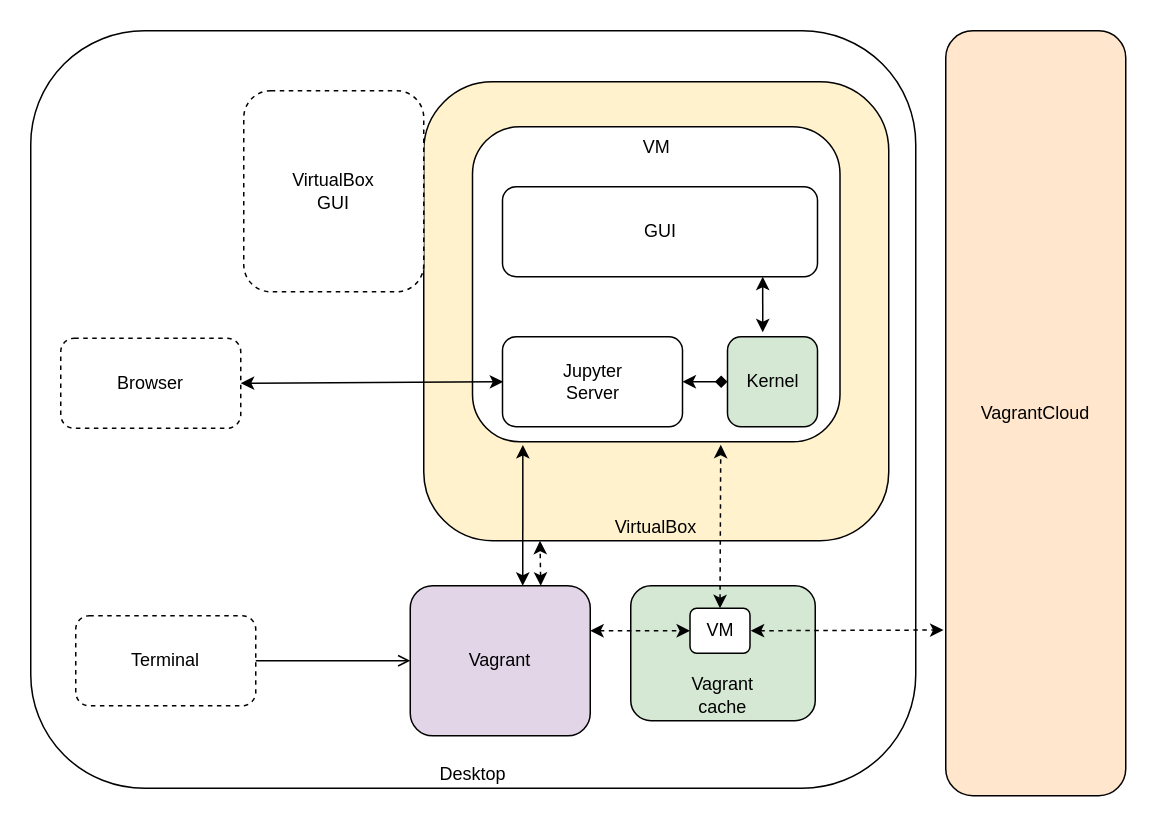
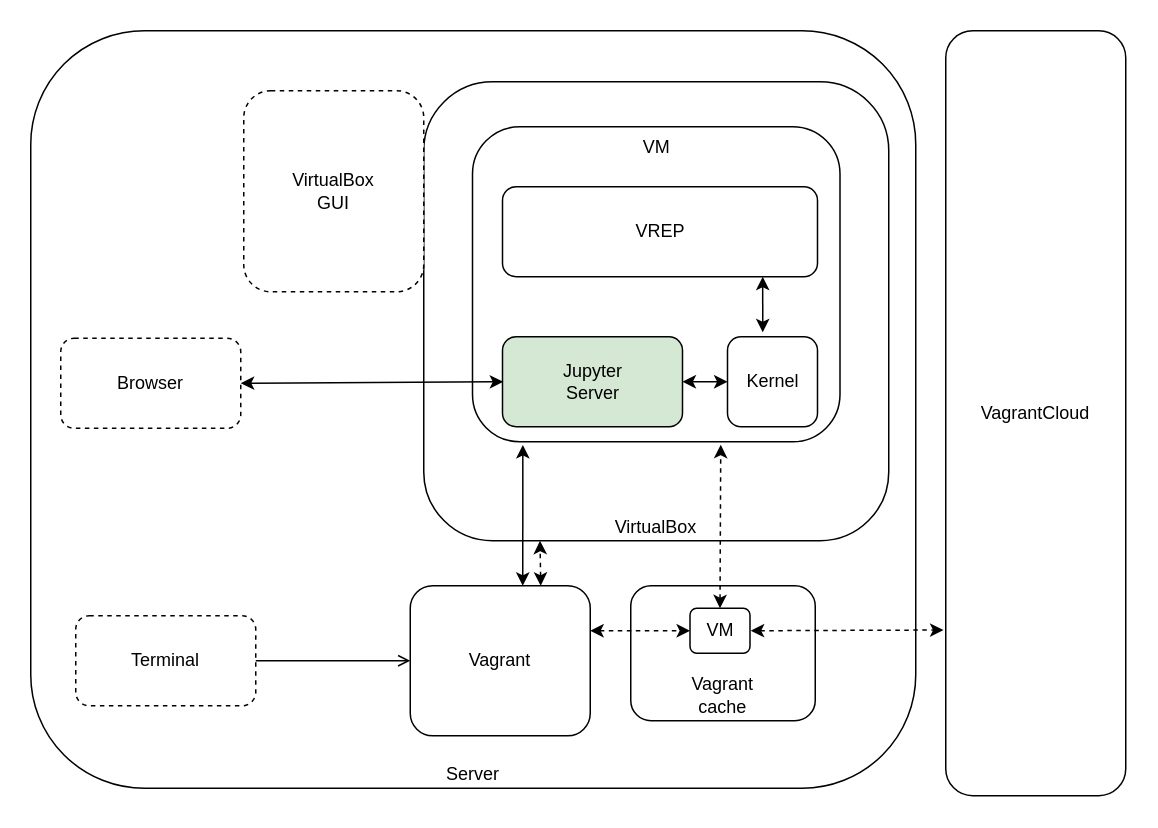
  <mxCell id="0" />
  <mxCell id="1" parent="0" />
- <mxCell id="2" value="Desktop" style="rounded=1;whiteSpace=wrap;html=1;verticalAlign=bottom;" vertex="1" parent="1"><mxGeometry x="20" y="20" width="590" height="505" as="geometry" /></mxCell>
- <mxCell id="3" value="VirtualBox" style="rounded=1;whiteSpace=wrap;html=1;verticalAlign=bottom;fillColor=#fff2cc;" vertex="1" parent="1"><mxGeometry x="282" y="54" width="310" height="306" as="geometry" /></mxCell>
+ <mxCell id="2" value="Server" style="rounded=1;whiteSpace=wrap;html=1;verticalAlign=bottom;" vertex="1" parent="1"><mxGeometry x="20" y="20" width="590" height="505" as="geometry" /></mxCell>
+ <mxCell id="3" value="VirtualBox" style="rounded=1;whiteSpace=wrap;html=1;verticalAlign=bottom;" vertex="1" parent="1"><mxGeometry x="282" y="54" width="310" height="306" as="geometry" /></mxCell>
  <mxCell id="4" value="VirtualBox&lt;br&gt;GUI&lt;br&gt;" style="rounded=1;whiteSpace=wrap;html=1;dashed=1;" vertex="1" parent="1"><mxGeometry x="162" y="60" width="120" height="134" as="geometry" /></mxCell>
  <mxCell id="5" value="Browser" style="rounded=1;whiteSpace=wrap;html=1;dashed=1;" vertex="1" parent="1"><mxGeometry x="40" y="225" width="120" height="60" as="geometry" /></mxCell>
  <mxCell id="6" value="Terminal" style="rounded=1;whiteSpace=wrap;html=1;dashed=1;" vertex="1" parent="1"><mxGeometry x="50" y="410" width="120" height="60" as="geometry" /></mxCell>
- <mxCell id="7" value="Vagrant" style="rounded=1;whiteSpace=wrap;html=1;fillColor=#e1d5e7;" vertex="1" parent="1"><mxGeometry x="273" y="390" width="120" height="100" as="geometry" /></mxCell>
- <mxCell id="8" value="VagrantCloud" style="rounded=1;whiteSpace=wrap;html=1;fillColor=#ffe6cc;" vertex="1" parent="1"><mxGeometry x="630" y="20" width="120" height="510" as="geometry" /></mxCell>
+ <mxCell id="7" value="Vagrant" style="rounded=1;whiteSpace=wrap;html=1;" vertex="1" parent="1"><mxGeometry x="273" y="390" width="120" height="100" as="geometry" /></mxCell>
+ <mxCell id="8" value="VagrantCloud" style="rounded=1;whiteSpace=wrap;html=1;" vertex="1" parent="1"><mxGeometry x="630" y="20" width="120" height="510" as="geometry" /></mxCell>
  <mxCell id="9" value="VM" style="rounded=1;whiteSpace=wrap;html=1;verticalAlign=top;" vertex="1" parent="1"><mxGeometry x="314.5" y="84" width="245" height="210" as="geometry" /></mxCell>
- <mxCell id="10" value="GUI" style="rounded=1;whiteSpace=wrap;html=1;" vertex="1" parent="1"><mxGeometry x="334.5" y="124" width="210" height="60" as="geometry" /></mxCell>
- <mxCell id="11" value="Jupyter&lt;br&gt;Server&lt;br&gt;" style="rounded=1;whiteSpace=wrap;html=1;" vertex="1" parent="1"><mxGeometry x="334.5" y="224" width="120" height="60" as="geometry" /></mxCell>
- <mxCell id="12" value="Kernel" style="rounded=1;whiteSpace=wrap;html=1;fillColor=#d5e8d4;" vertex="1" parent="1"><mxGeometry x="484.5" y="224" width="60" height="60" as="geometry" /></mxCell>
+ <mxCell id="10" value="VREP" style="rounded=1;whiteSpace=wrap;html=1;" vertex="1" parent="1"><mxGeometry x="334.5" y="124" width="210" height="60" as="geometry" /></mxCell>
+ <mxCell id="11" value="Jupyter&lt;br&gt;Server&lt;br&gt;" style="rounded=1;whiteSpace=wrap;html=1;fillColor=#d5e8d4;" vertex="1" parent="1"><mxGeometry x="334.5" y="224" width="120" height="60" as="geometry" /></mxCell>
+ <mxCell id="12" value="Kernel" style="rounded=1;whiteSpace=wrap;html=1;" vertex="1" parent="1"><mxGeometry x="484.5" y="224" width="60" height="60" as="geometry" /></mxCell>
  <mxCell id="13" value="" style="endArrow=classic;startArrow=classic;html=1;entryX=0.137;entryY=1.01;entryDx=0;entryDy=0;entryPerimeter=0;exitX=0.625;exitY=0;exitDx=0;exitDy=0;exitPerimeter=0;" edge="1" parent="1" source="7" target="9"><mxGeometry width="50" height="50" relative="1" as="geometry"><mxPoint x="348" y="374" as="sourcePoint" /><mxPoint x="72" y="534" as="targetPoint" /></mxGeometry></mxCell>
  <mxCell id="14" value="" style="endArrow=classic;startArrow=classic;html=1;entryX=0.25;entryY=1;entryDx=0;entryDy=0;dashed=1;" edge="1" parent="1" target="3"><mxGeometry width="50" height="50" relative="1" as="geometry"><mxPoint x="360" y="390" as="sourcePoint" /><mxPoint x="360" y="370" as="targetPoint" /></mxGeometry></mxCell>
- <mxCell id="15" value="Vagrant&lt;br&gt;cache&lt;br&gt;" style="rounded=1;whiteSpace=wrap;html=1;verticalAlign=bottom;fillColor=#d5e8d4;" vertex="1" parent="1"><mxGeometry x="420" y="390" width="123" height="90" as="geometry" /></mxCell>
+ <mxCell id="15" value="Vagrant&lt;br&gt;cache&lt;br&gt;" style="rounded=1;whiteSpace=wrap;html=1;verticalAlign=bottom;" vertex="1" parent="1"><mxGeometry x="420" y="390" width="123" height="90" as="geometry" /></mxCell>
  <mxCell id="16" value="VM" style="rounded=1;whiteSpace=wrap;html=1;" vertex="1" parent="1"><mxGeometry x="459.5" y="405" width="40" height="30" as="geometry" /></mxCell>
  <mxCell id="17" value="" style="endArrow=classic;startArrow=classic;html=1;dashed=1;exitX=0.5;exitY=0;exitDx=0;exitDy=0;" edge="1" parent="1" source="16"><mxGeometry width="50" height="50" relative="1" as="geometry"><mxPoint x="486" y="390" as="sourcePoint" /><mxPoint x="480" y="296" as="targetPoint" /></mxGeometry></mxCell>
  <mxCell id="18" value="" style="endArrow=classic;startArrow=classic;html=1;dashed=1;" edge="1" parent="1"><mxGeometry width="50" height="50" relative="1" as="geometry"><mxPoint x="500" y="420" as="sourcePoint" /><mxPoint x="628.5" y="419.5" as="targetPoint" /></mxGeometry></mxCell>
  <mxCell id="19" value="" style="endArrow=classic;startArrow=classic;html=1;dashed=1;entryX=0;entryY=0.5;entryDx=0;entryDy=0;" edge="1" parent="1" target="16"><mxGeometry width="50" height="50" relative="1" as="geometry"><mxPoint x="393" y="420" as="sourcePoint" /><mxPoint x="638.5" y="429.5" as="targetPoint" /></mxGeometry></mxCell>
  <mxCell id="20" value="" style="endArrow=classic;startArrow=classic;html=1;entryX=0;entryY=0.75;entryDx=0;entryDy=0;exitX=1;exitY=0.5;exitDx=0;exitDy=0;" edge="1" parent="1" source="5"><mxGeometry width="50" height="50" relative="1" as="geometry"><mxPoint x="20" y="585" as="sourcePoint" /><mxPoint x="335" y="254" as="targetPoint" /></mxGeometry></mxCell>
  <mxCell id="21" value="" style="endArrow=open;html=1;entryX=0;entryY=0.5;entryDx=0;entryDy=0;" edge="1" parent="1" source="6" target="7"><mxGeometry width="50" height="50" relative="1" as="geometry"><mxPoint x="20" y="600" as="sourcePoint" /><mxPoint x="70" y="550" as="targetPoint" /></mxGeometry></mxCell>
- <mxCell id="22" value="" style="endArrow=diamond;startArrow=classic;html=1;entryX=0;entryY=0.5;entryDx=0;entryDy=0;exitX=1;exitY=0.5;exitDx=0;exitDy=0;" edge="1" parent="1" source="11" target="12"><mxGeometry width="50" height="50" relative="1" as="geometry"><mxPoint x="20" y="600" as="sourcePoint" /><mxPoint x="70" y="550" as="targetPoint" /><Array as="points" /></mxGeometry></mxCell>
+ <mxCell id="22" value="" style="endArrow=classic;startArrow=classic;html=1;entryX=0;entryY=0.5;entryDx=0;entryDy=0;exitX=1;exitY=0.5;exitDx=0;exitDy=0;" edge="1" parent="1" source="11" target="12"><mxGeometry width="50" height="50" relative="1" as="geometry"><mxPoint x="20" y="600" as="sourcePoint" /><mxPoint x="70" y="550" as="targetPoint" /><Array as="points" /></mxGeometry></mxCell>
  <mxCell id="23" value="" style="endArrow=classic;startArrow=classic;html=1;entryX=0.826;entryY=1;entryDx=0;entryDy=0;entryPerimeter=0;" edge="1" parent="1" target="10"><mxGeometry width="50" height="50" relative="1" as="geometry"><mxPoint x="508" y="221" as="sourcePoint" /><mxPoint x="70" y="550" as="targetPoint" /></mxGeometry></mxCell>
